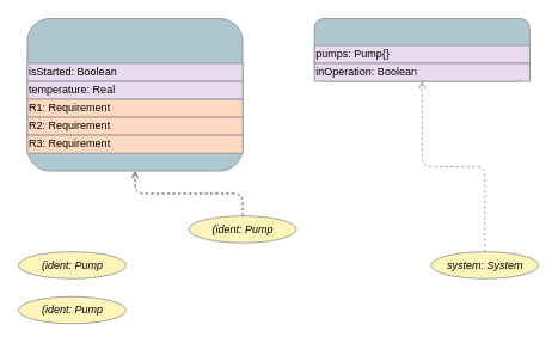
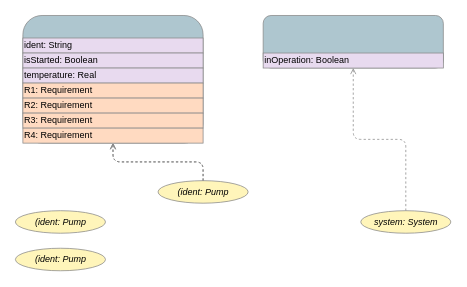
  <mxCell id="0" />
  <mxCell id="1" parent="0" />
  <mxCell id="2" style="umlClass;html=1;rounded=1;strokeColor=#888888;fillColor=#AEC6CF;" parent="1" vertex="1"><mxGeometry x="30" y="20" width="240" height="170" as="geometry" /></mxCell>
+ <mxCell id="3" value="ident: String" style="text;html=1;verticalAlign=middle;align=left;fillColor=#E8DAEF;strokeColor=#888888;" parent="2" vertex="1"><mxGeometry y="30" width="240" height="20" as="geometry" /></mxCell>
  <mxCell id="4" value="isStarted: Boolean" style="text;html=1;verticalAlign=middle;align=left;fillColor=#E8DAEF;strokeColor=#888888;" parent="2" vertex="1"><mxGeometry y="50" width="240" height="20" as="geometry" /></mxCell>
  <mxCell id="5" value="temperature: Real" style="text;html=1;verticalAlign=middle;align=left;fillColor=#E8DAEF;strokeColor=#888888;" parent="2" vertex="1"><mxGeometry y="70" width="240" height="20" as="geometry" /></mxCell>
  <mxCell id="6" value="R1: Requirement" style="text;html=1;verticalAlign=middle;align=left;fillColor=#FFDAC1;strokeColor=#888888;" parent="2" vertex="1"><mxGeometry y="90" width="240" height="20" as="geometry" /></mxCell>
  <mxCell id="7" value="R2: Requirement" style="text;html=1;verticalAlign=middle;align=left;fillColor=#FFDAC1;strokeColor=#888888;" parent="2" vertex="1"><mxGeometry y="110" width="240" height="20" as="geometry" /></mxCell>
  <mxCell id="8" value="R3: Requirement" style="text;html=1;verticalAlign=middle;align=left;fillColor=#FFDAC1;strokeColor=#888888;" parent="2" vertex="1"><mxGeometry y="130" width="240" height="20" as="geometry" /></mxCell>
+ <mxCell id="9" value="R4: Requirement" style="text;html=1;verticalAlign=middle;align=left;fillColor=#FFDAC1;strokeColor=#888888;" parent="2" vertex="1"><mxGeometry y="150" width="240" height="20" as="geometry" /></mxCell>
  <mxCell id="10" style="umlClass;html=1;rounded=1;strokeColor=#888888;fillColor=#AEC6CF;" parent="1" vertex="1"><mxGeometry x="350" y="20" width="240" height="70" as="geometry" /></mxCell>
- <mxCell id="11" value="pumps: Pump{}" style="text;html=1;verticalAlign=middle;align=left;fillColor=#E8DAEF;strokeColor=#888888;" parent="10" vertex="1"><mxGeometry y="30" width="240" height="20" as="geometry" /></mxCell>
  <mxCell id="12" value="inOperation: Boolean" style="text;html=1;verticalAlign=middle;align=left;fillColor=#E8DAEF;strokeColor=#888888;" parent="10" vertex="1"><mxGeometry y="50" width="240" height="20" as="geometry" /></mxCell>
  <mxCell id="13" value="&lt;i&gt;system: System&lt;/i&gt;" style="shape=ellipse;html=1;rounded=1;strokeColor=#888888;fillColor=#FFF5BA;" parent="1" vertex="1"><mxGeometry x="480" y="280" width="120" height="30" as="geometry" /></mxCell>
  <mxCell id="14" value="&lt;i&gt;(ident: Pump&lt;/i&gt;" style="shape=ellipse;html=1;rounded=1;strokeColor=#888888;fillColor=#FFF5BA;" parent="1" vertex="1"><mxGeometry x="20" y="280" width="120" height="30" as="geometry" /></mxCell>
  <mxCell id="15" value="&lt;i&gt;(ident: Pump&lt;/i&gt;" style="shape=ellipse;html=1;rounded=1;strokeColor=#888888;fillColor=#FFF5BA;" parent="1" vertex="1"><mxGeometry x="20" y="330" width="120" height="30" as="geometry" /></mxCell>
  <mxCell id="16" value="&lt;i&gt;(ident: Pump&lt;/i&gt;" style="shape=ellipse;html=1;rounded=1;strokeColor=#888888;fillColor=#FFF5BA;" parent="1" vertex="1"><mxGeometry x="210" y="240" width="120" height="30" as="geometry" /></mxCell>
  <mxCell id="17" style="edgeStyle=orthogonalEdgeStyle;endArrow=diamond;endFill=1;strokeColor=#888888;" parent="1" source="2" edge="1"><mxGeometry relative="1" as="geometry" /></mxCell>
  <mxCell id="18" style="edgeStyle=orthogonalEdgeStyle;endArrow=diamond;endFill=1;strokeColor=#888888;" parent="1" source="2" edge="1"><mxGeometry relative="1" as="geometry" /></mxCell>
  <mxCell id="19" style="edgeStyle=orthogonalEdgeStyle;endArrow=diamond;endFill=1;strokeColor=#888888;" parent="1" source="2" edge="1"><mxGeometry relative="1" as="geometry" /></mxCell>
  <mxCell id="20" style="edgeStyle=orthogonalEdgeStyle;endArrow=diamond;endFill=1;strokeColor=#888888;" parent="1" source="2" edge="1"><mxGeometry relative="1" as="geometry" /></mxCell>
  <mxCell id="21" style="edgeStyle=orthogonalEdgeStyle;endArrow=diamond;endFill=1;strokeColor=#888888;" parent="1" source="2" edge="1"><mxGeometry relative="1" as="geometry" /></mxCell>
  <mxCell id="22" style="edgeStyle=orthogonalEdgeStyle;endArrow=diamond;endFill=1;strokeColor=#888888;" parent="1" source="2" edge="1"><mxGeometry relative="1" as="geometry" /></mxCell>
  <mxCell id="23" style="edgeStyle=orthogonalEdgeStyle;endArrow=diamond;endFill=1;strokeColor=#888888;" parent="1" source="2" edge="1"><mxGeometry relative="1" as="geometry" /></mxCell>
  <mxCell id="24" style="edgeStyle=orthogonalEdgeStyle;endArrow=diamond;endFill=1;strokeColor=#888888;" parent="1" source="10" edge="1"><mxGeometry relative="1" as="geometry" /></mxCell>
  <mxCell id="25" style="edgeStyle=orthogonalEdgeStyle;endArrow=diamond;endFill=1;strokeColor=#888888;" parent="1" source="10" edge="1"><mxGeometry relative="1" as="geometry" /></mxCell>
  <mxCell id="26" style="edgeStyle=orthogonalEdgeStyle;endArrow=open;dashed=1;strokeColor=#888888;" parent="1" source="13" target="10" edge="1"><mxGeometry relative="1" as="geometry" /></mxCell>
  <mxCell id="27" style="edgeStyle=orthogonalEdgeStyle;endArrow=open;dashed=1;strokeColor=#888888;" parent="1" source="16" target="2" edge="1"><mxGeometry relative="1" as="geometry" /></mxCell>
  <mxCell id="28" style="edgeStyle=orthogonalEdgeStyle;endArrow=open;dashed=1;strokeColor=#888888;" parent="1" source="16" target="2" edge="1"><mxGeometry relative="1" as="geometry" /></mxCell>
  <mxCell id="29" style="edgeStyle=orthogonalEdgeStyle;endArrow=open;dashed=1;strokeColor=#888888;" parent="1" source="16" target="2" edge="1"><mxGeometry relative="1" as="geometry" /></mxCell>
